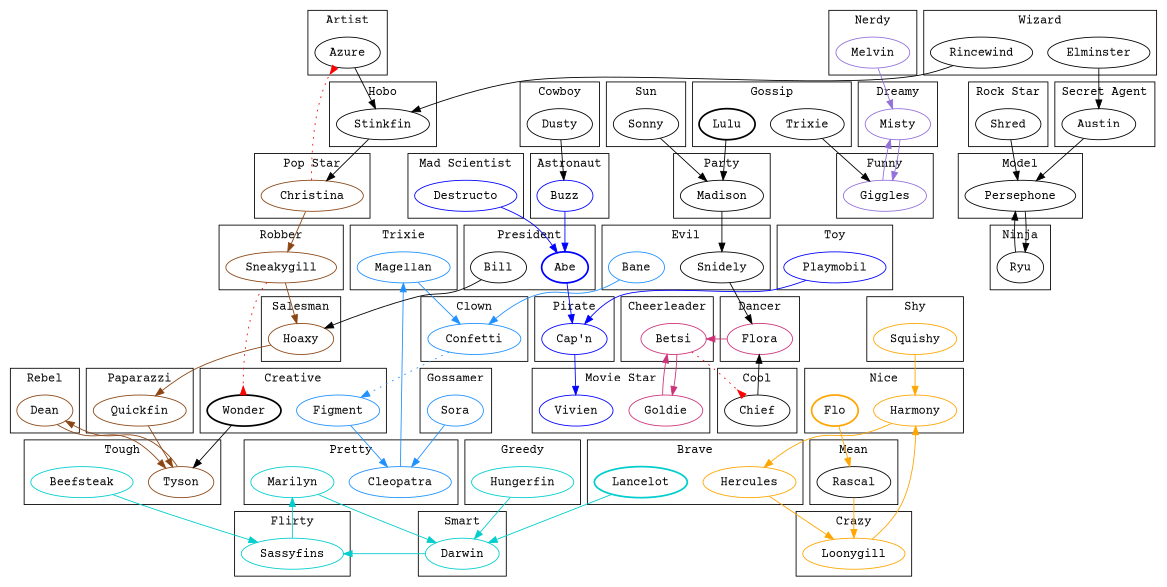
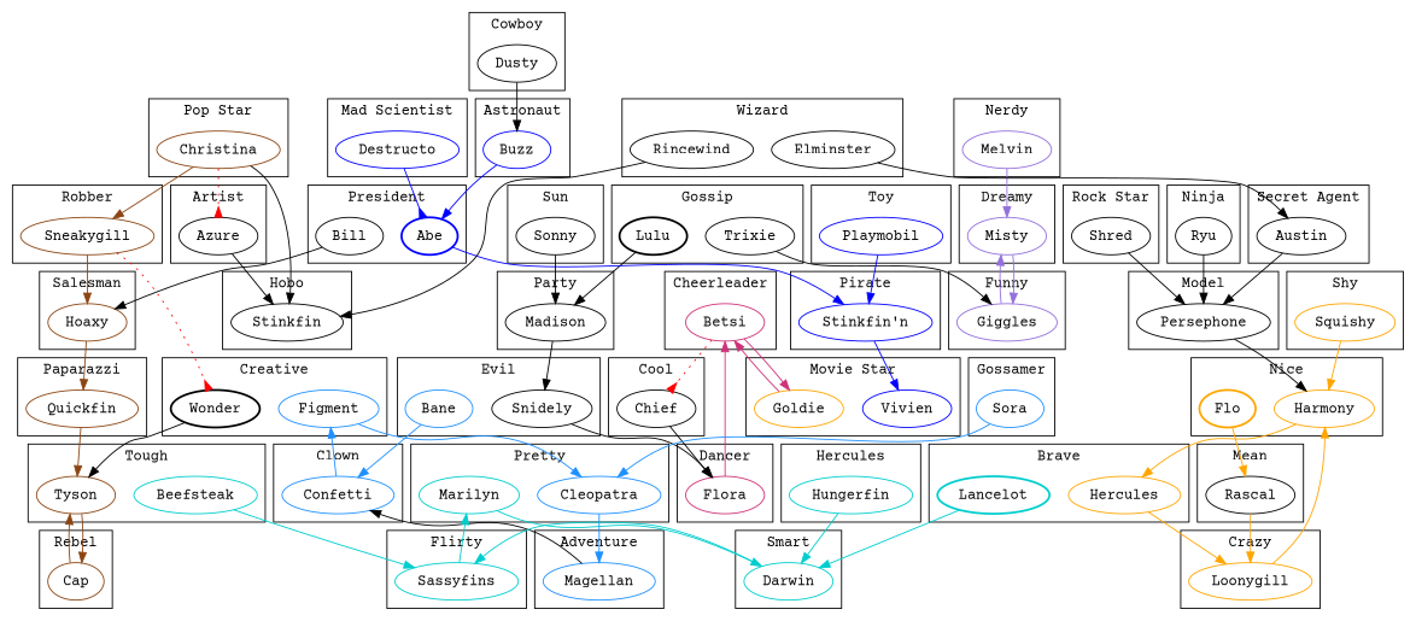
  digraph {
    compound=true
    fontname="Courier Prime"
    node [fontname="Courier Prime"]
    edge [fontname="Courier Prime"]
    Azure
    Magellan [color=dodgerblue]
    Stinkfin
    Christina [color=chocolate4]
    Buzz [color=blue]
    Hercules [color=orange]
    Lancelot [color=cyan3 style=bold]
    Betsi [color=violetred3]
    Confetti [color=dodgerblue]
    Chief
    Flora [color=violetred3]
    Dusty
    Loonygill [color=orange]
    Figment [color=dodgerblue]
    Wonder [style=bold]
    Tyson [color=chocolate4]
    Beefsteak [color=cyan3]
    Sneakygill [color=chocolate4]
    Misty [color=mediumpurple]
    Sassyfins [color=cyan3]
    Bane [color=dodgerblue]
    Snidely
    Giggles [color=mediumpurple]
    Rascal [color=black]
    Sora [color=dodgerblue]
    Lulu [style=bold]
    Trixie
    Madison
    Hungerfin [color=cyan3]
    Shred
    Destructo [color=blue]
    Persephone
    Ryu
-   Goldie [color=violetred3]
+   Goldie [color=orange]
    Vivien [color=blue]
    Melvin [color=mediumpurple]
    Harmony [color=orange]
    Flo [color=orange style=bold]
    Cleopatra [color=dodgerblue]
    Marilyn [color=cyan3]
    Quickfin [color=chocolate4]
-   "Cap'n" [color=blue]
+   "Cap'n" [color=blue label="Stinkfin'n"]
    Hoaxy [color=chocolate4]
    Abe [color=blue style=bold]
    Bill
-   Dean [color=chocolate4]
+   Dean [color=chocolate4 label=Cap]
    Austin
    Squishy [color=orange]
    Darwin [color=cyan3]
    Sonny
    Playmobil [color=blue]
    Elminster
    Rincewind
    subgraph cluster_1 {
      label=Artist
      Azure
    }
    subgraph cluster_2 {
-     label=Trixie
+     label=Adventure
      Magellan
    }
    subgraph cluster_3 {
      label=Hobo
      Stinkfin
    }
    subgraph cluster_4 {
      label="Pop Star"
      Christina
    }
    subgraph cluster_5 {
      label=Astronaut
      Buzz
    }
    subgraph cluster_6 {
      label=Brave
      Hercules
      Lancelot
    }
    subgraph cluster_7 {
      label=Cheerleader
      Betsi
    }
    subgraph cluster_8 {
      label=Clown
      Confetti
    }
    subgraph cluster_9 {
      label=Cool
      Chief
    }
    subgraph cluster_10 {
      label=Dancer
      Flora
    }
    subgraph cluster_11 {
      label=Cowboy
      Dusty
    }
    subgraph cluster_12 {
      label=Crazy
      Loonygill
    }
    subgraph cluster_13 {
      label=Creative
      Figment
      Wonder
    }
    subgraph cluster_14 {
      label=Tough
      Tyson
      Beefsteak
    }
    subgraph cluster_15 {
      label=Robber
      Sneakygill
    }
    subgraph cluster_16 {
      label=Dreamy
      Misty
    }
    subgraph cluster_17 {
      label=Flirty
      Sassyfins
    }
    subgraph cluster_18 {
      label=Evil
      Bane
      Snidely
    }
    subgraph cluster_19 {
      label=Funny
      Giggles
    }
    subgraph cluster_20 {
      label=Mean
      Rascal
    }
    subgraph cluster_21 {
      label=Gossamer
      Sora
    }
    subgraph cluster_22 {
      label=Gossip
      Lulu
      Trixie
    }
    subgraph cluster_23 {
      label=Party
      Madison
    }
    subgraph cluster_24 {
-     label=Greedy
+     label=Hercules
      Hungerfin
    }
    subgraph cluster_25 {
      label="Rock Star"
      Shred
    }
    subgraph cluster_26 {
      label="Mad Scientist"
      Destructo
    }
    subgraph cluster_27 {
      label=Model
      Persephone
    }
    subgraph cluster_28 {
      label=Ninja
      Ryu
    }
    subgraph cluster_29 {
      label="Movie Star"
      Goldie
      Vivien
    }
    subgraph cluster_30 {
      label=Nerdy
      Melvin
    }
    subgraph cluster_31 {
      label=Nice
      Harmony
      Flo
    }
    subgraph cluster_32 {
      label=Pretty
      Cleopatra
      Marilyn
    }
    subgraph cluster_33 {
      label=Paparazzi
      Quickfin
    }
    subgraph cluster_34 {
      label=Pirate
      "Cap'n"
    }
    subgraph cluster_35 {
      label=Salesman
      Hoaxy
    }
    subgraph cluster_36 {
      label=President
      Abe
      Bill
    }
    subgraph cluster_37 {
      label=Rebel
      Dean
    }
    subgraph cluster_38 {
      label="Secret Agent"
      Austin
    }
    subgraph cluster_39 {
      label=Shy
      Squishy
    }
    subgraph cluster_40 {
      label=Smart
      Darwin
    }
    subgraph cluster_41 {
      label=Sun
      Sonny
    }
    subgraph cluster_42 {
      label=Toy
      Playmobil
    }
    subgraph cluster_43 {
      label=Wizard
      Elminster
      Rincewind
    }
    Azure -> Stinkfin
-   Magellan -> Confetti [color=dodgerblue]
-   Stinkfin -> Christina
+   Magellan -> Confetti [color=black]
+   Christina -> Stinkfin
    Christina -> Azure [arrowhead=inv color=red style=dotted]
    Christina -> Sneakygill [color=chocolate4]
    Buzz -> Abe [color=blue]
    Hercules -> Loonygill [color=orange]
    Lancelot -> Darwin [color=cyan3]
    Betsi -> Chief [arrowhead=inv color=red style=dotted]
    Betsi -> Goldie [color=violetred3]
-   Confetti -> Figment [color=dodgerblue style=dotted]
+   Confetti -> Figment [color=dodgerblue]
    Chief -> Flora
    Flora -> Betsi [color=violetred3]
    Dusty -> Buzz
    Loonygill -> Harmony [color=orange]
    Figment -> Cleopatra [color=dodgerblue]
    Wonder -> Tyson
    Tyson -> Dean [color=chocolate4]
    Beefsteak -> Sassyfins [color=cyan3]
    Sneakygill -> Wonder [arrowhead=inv color=red style=dotted]
    Sneakygill -> Hoaxy [color=chocolate4]
    Misty -> Giggles [color=mediumpurple]
    Sassyfins -> Marilyn [color=cyan3]
    Bane -> Confetti [color=dodgerblue]
    Snidely -> Flora
    Giggles -> Misty [color=mediumpurple]
    Rascal -> Loonygill [color=orange]
    Sora -> Cleopatra [color=dodgerblue]
    Lulu -> Madison
    Trixie -> Giggles
    Madison -> Snidely
    Hungerfin -> Darwin [color=cyan3]
    Shred -> Persephone
-   Destructo -> Abe [color=blue]
-   Persephone -> Ryu
+   Destructo -> Abe [color=blue arrowhead=inv]
+   Persephone -> Harmony
    Ryu -> Persephone
    Goldie -> Betsi [color=violetred3]
    Melvin -> Misty [color=mediumpurple]
    Harmony -> Hercules [color=orange]
    Flo -> Rascal [color=orange]
    Cleopatra -> Magellan [color=dodgerblue]
    Marilyn -> Darwin [color=cyan3]
    Quickfin -> Tyson [color=chocolate4]
    "Cap'n" -> Vivien [color=blue]
    Hoaxy -> Quickfin [color=chocolate4]
    Abe -> "Cap'n" [color=blue]
    Bill -> Hoaxy
    Dean -> Tyson [color=chocolate4]
    Austin -> Persephone
    Squishy -> Harmony [color=orange]
    Darwin -> Sassyfins [color=cyan3]
    Sonny -> Madison
    Playmobil -> "Cap'n" [color=blue]
    Elminster -> Austin
    Rincewind -> Stinkfin
  }
